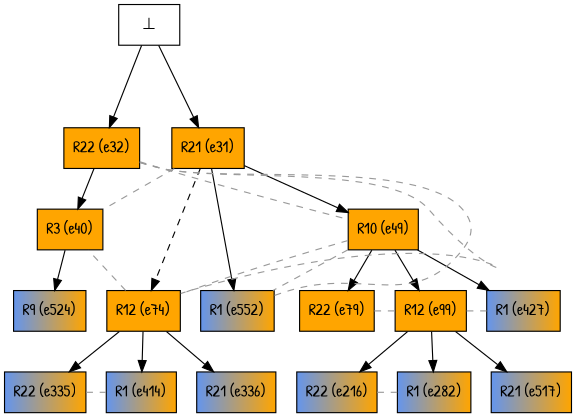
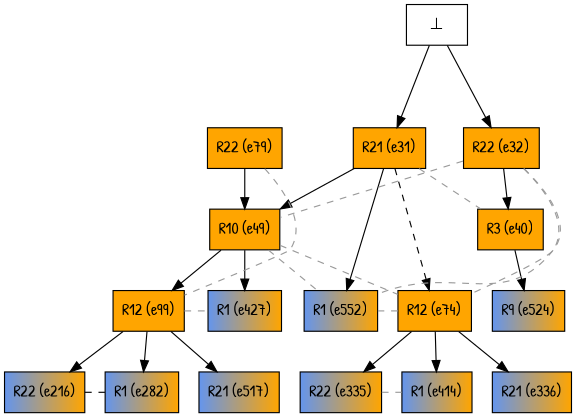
  digraph {
    fontname="Patrick Hand"
    node [color=black fillcolor="cornflowerblue:orange" fontname="Patrick Hand" shape=box style=filled]
    edge [fontname="Patrick Hand" minlen=1]
    n1 [fillcolor="orange:orange" label="R21 (e31)"]
    n2 [fillcolor="orange:orange" label="R3 (e40)"]
    n3 [fillcolor="orange:orange" label="R10 (e49)"]
    n4 [fillcolor="orange:orange" label="R12 (e74)"]
    n5 [label="R1 (e552)"]
    n6 [label="R9 (e524)"]
    n7 [fillcolor="orange:orange" label="R22 (e79)"]
    n8 [fillcolor="orange:orange" label="R12 (e99)"]
    n9 [label="R1 (e427)"]
    n10 [label="R22 (e335)"]
    n11 [label="R1 (e414)"]
    n12 [label="R21 (e336)"]
    n13 [fillcolor="orange:orange" label="R22 (e32)"]
    n14 [label="R22 (e216)"]
    n15 [label="R1 (e282)"]
    n16 [label="R21 (e517)"]
    n17 [fillcolor=white label="⊥" color=""]
    n1 -> n2 [arrowhead=none color=gray60 constraint=false style=dashed minlen=""]
    n1 -> n3
    n1 -> n4 [minlen=2 style=dashed]
    n1 -> n5 [minlen=2]
    n2 -> n6
    n3 -> n4 [arrowhead=none color=gray60 constraint=false style=dashed minlen=""]
    n3 -> n5 [arrowhead=none color=gray60 constraint=false style=dashed minlen=""]
-   n3 -> n7
+   n7 -> n3
    n3 -> n8
    n3 -> n9
-   n4 -> n2 [arrowhead=none color=gray60 constraint=false style=dashed minlen=""]
+   n4 -> n5 [arrowhead=none color=gray60 constraint=false style=dashed minlen=""]
    n4 -> n10
    n4 -> n11
    n4 -> n12
    n7 -> n8 [arrowhead=none color=gray60 constraint=false style=dashed minlen=""]
    n8 -> n9 [arrowhead=none color=gray60 constraint=false style=dashed minlen=""]
    n8 -> n14
    n8 -> n15
    n8 -> n16
    n10 -> n11 [arrowhead=none color=gray60 constraint=false style=dashed minlen=""]
    n13 -> n2
    n13 -> n3 [arrowhead=none color=gray60 constraint=false style=dashed minlen=""]
    n13 -> n4 [arrowhead=none color=gray60 constraint=false style=dashed minlen=""]
    n13 -> n5 [arrowhead=none color=gray60 constraint=false style=dashed minlen=""]
-   n14 -> n15 [arrowhead=none color=gray60 constraint=false style=dashed minlen=""]
+   n14 -> n15 [arrowhead=none color=black constraint=false style=dashed minlen=""]
    n17 -> n1 [minlen=2]
    n17 -> n13 [minlen=2]
  }
